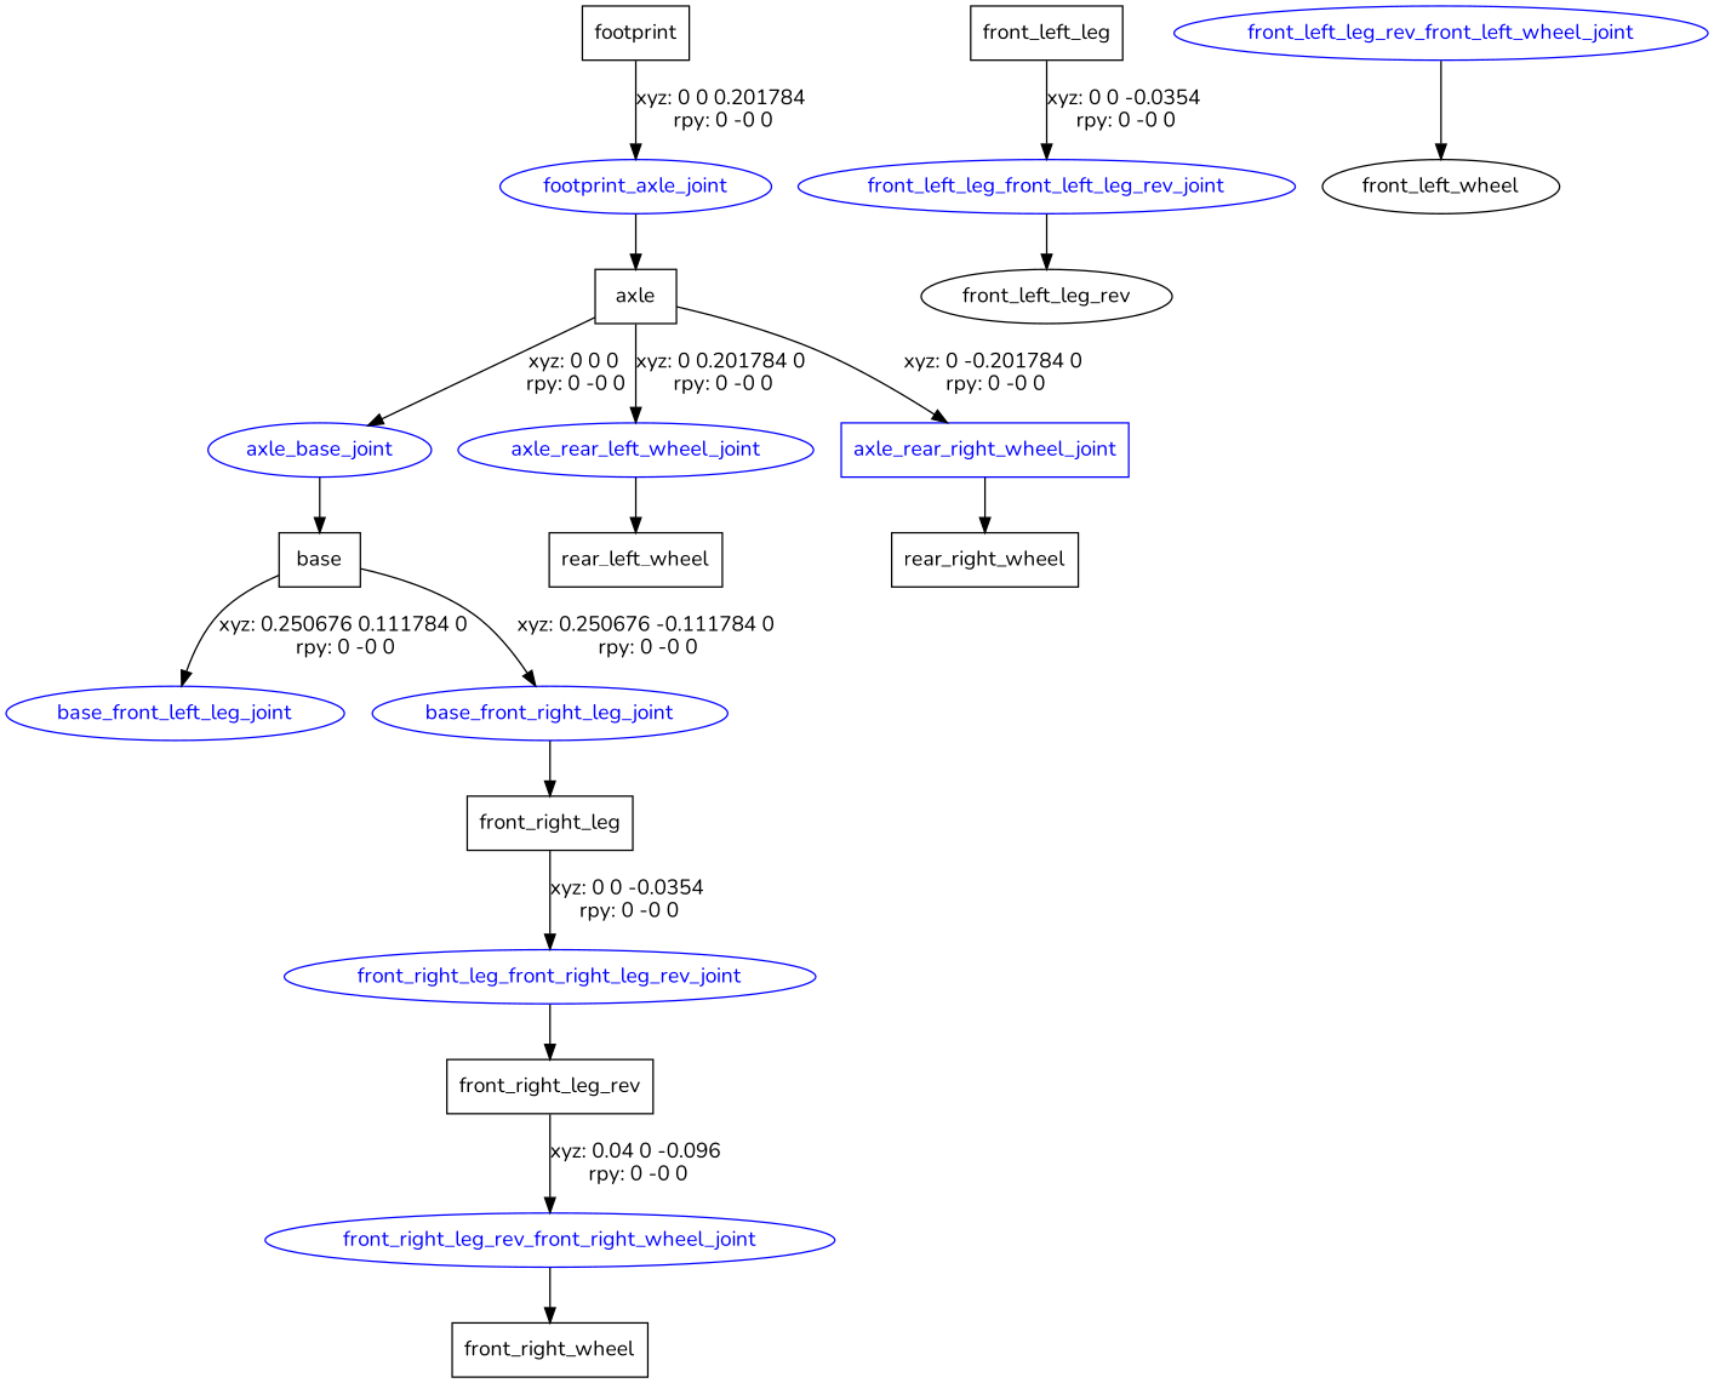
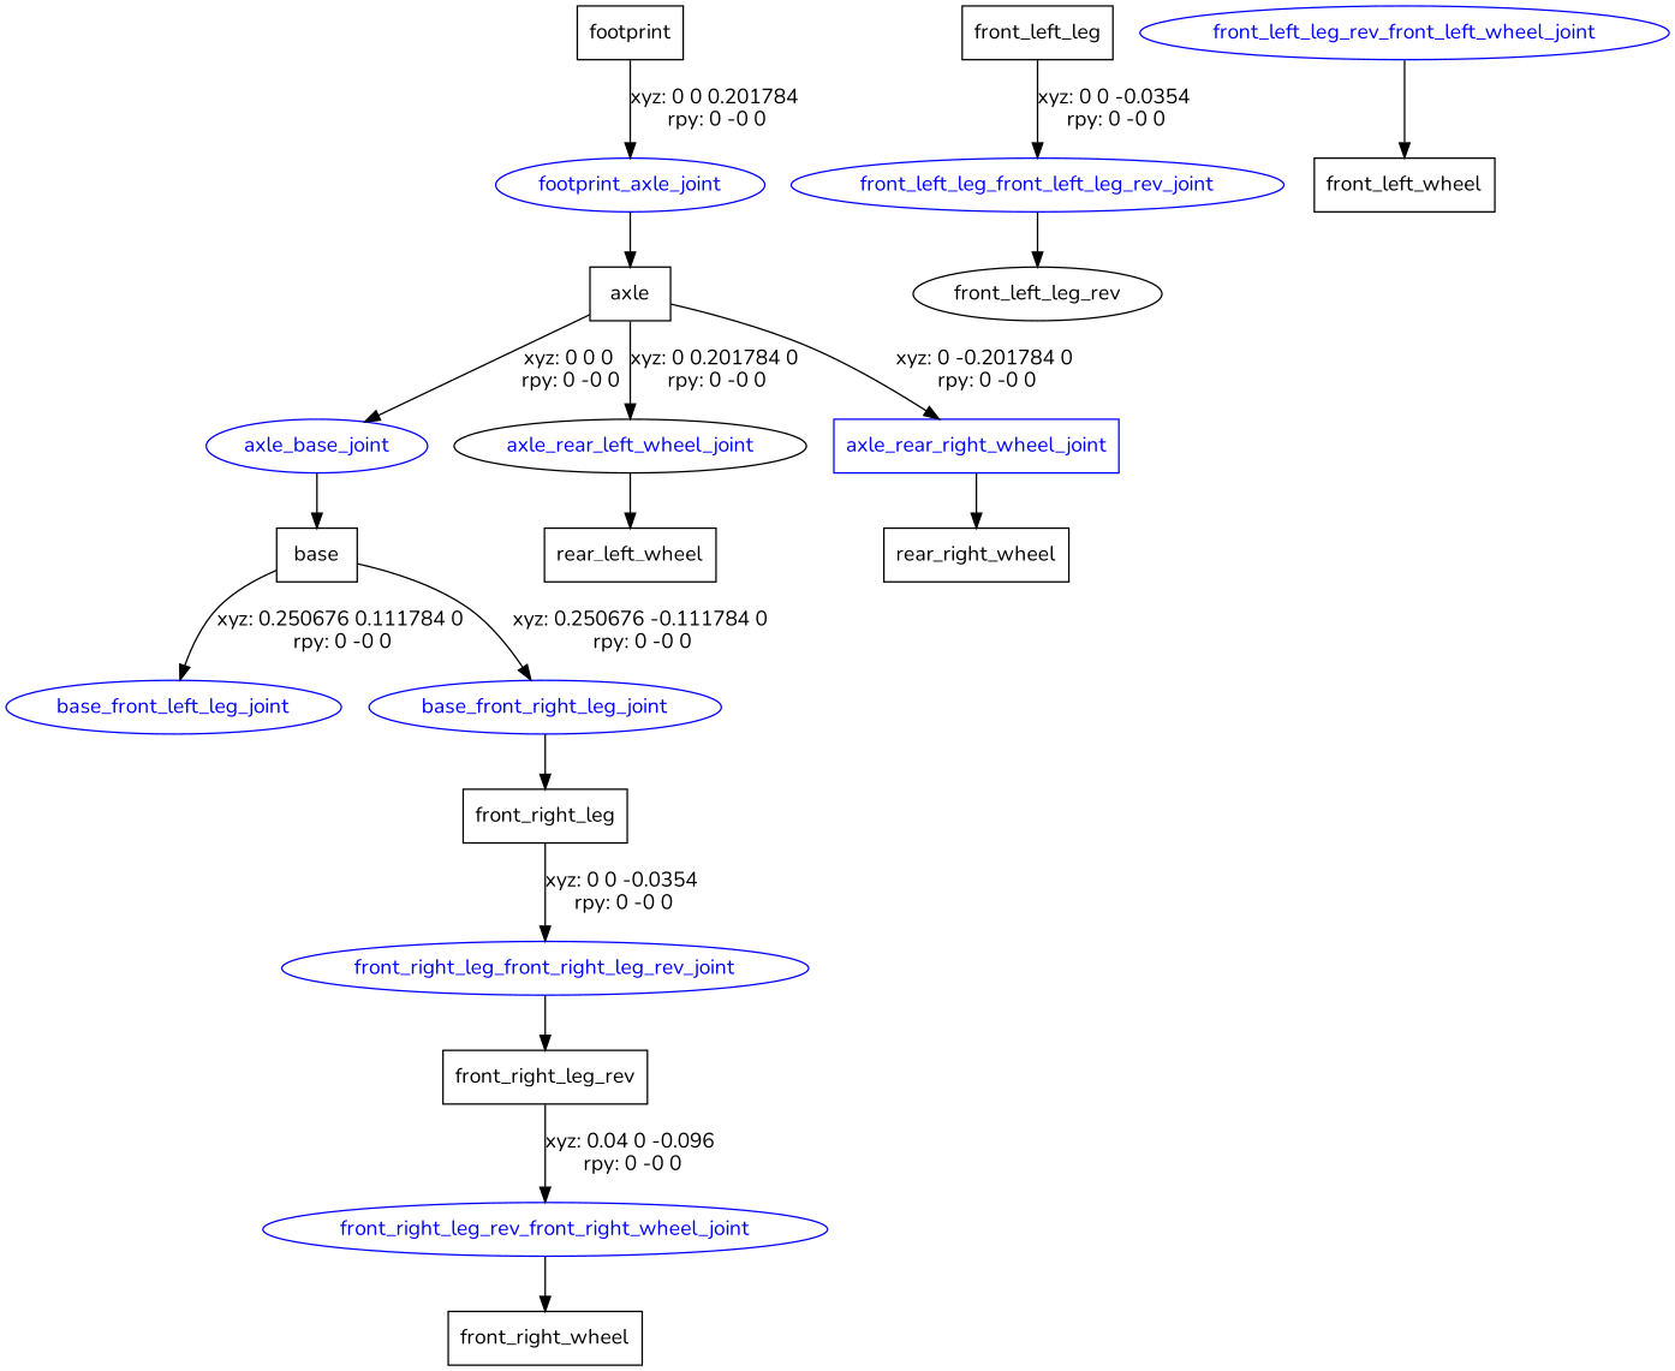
  digraph {
    fontname=Nunito
    node [fontname=Nunito shape=box]
    edge [fontname=Nunito]
    n1 [label=footprint]
    footprint_axle_joint [color=blue fontcolor=blue shape=ellipse]
    n3 [label=axle]
    axle_base_joint [color=blue fontcolor=blue shape=ellipse]
-   axle_rear_left_wheel_joint [color=blue fontcolor=blue shape=ellipse]
+   axle_rear_left_wheel_joint [color=black fontcolor=blue shape=ellipse]
    axle_rear_right_wheel_joint [color=blue fontcolor=blue]
    n7 [label=base]
    n8 [label=rear_left_wheel]
    n9 [label=rear_right_wheel]
    base_front_left_leg_joint [color=blue fontcolor=blue shape=ellipse]
    base_front_right_leg_joint [color=blue fontcolor=blue shape=ellipse]
    n12 [label=front_right_leg]
    n13 [label=front_left_leg]
    front_left_leg_front_left_leg_rev_joint [color=blue fontcolor=blue shape=ellipse]
    n15 [label=front_left_leg_rev shape=ellipse]
    front_left_leg_rev_front_left_wheel_joint [color=blue fontcolor=blue shape=ellipse]
-   n17 [label=front_left_wheel shape=ellipse]
+   n17 [label=front_left_wheel]
    front_right_leg_front_right_leg_rev_joint [color=blue fontcolor=blue shape=ellipse]
    n19 [label=front_right_leg_rev]
    front_right_leg_rev_front_right_wheel_joint [color=blue fontcolor=blue shape=ellipse]
    n21 [label=front_right_wheel]
    n1 -> footprint_axle_joint [label="xyz: 0 0 0.201784 \nrpy: 0 -0 0"]
    footprint_axle_joint -> n3
    n3 -> axle_base_joint [label="xyz: 0 0 0 \nrpy: 0 -0 0"]
    n3 -> axle_rear_left_wheel_joint [label="xyz: 0 0.201784 0 \nrpy: 0 -0 0"]
    n3 -> axle_rear_right_wheel_joint [label="xyz: 0 -0.201784 0 \nrpy: 0 -0 0"]
    axle_base_joint -> n7
    axle_rear_left_wheel_joint -> n8
    axle_rear_right_wheel_joint -> n9
    n7 -> base_front_left_leg_joint [label="xyz: 0.250676 0.111784 0 \nrpy: 0 -0 0"]
    n7 -> base_front_right_leg_joint [label="xyz: 0.250676 -0.111784 0 \nrpy: 0 -0 0"]
    base_front_right_leg_joint -> n12
    n12 -> front_right_leg_front_right_leg_rev_joint [label="xyz: 0 0 -0.0354 \nrpy: 0 -0 0"]
    n13 -> front_left_leg_front_left_leg_rev_joint [label="xyz: 0 0 -0.0354 \nrpy: 0 -0 0"]
    front_left_leg_front_left_leg_rev_joint -> n15
    front_left_leg_rev_front_left_wheel_joint -> n17
    front_right_leg_front_right_leg_rev_joint -> n19
    n19 -> front_right_leg_rev_front_right_wheel_joint [label="xyz: 0.04 0 -0.096 \nrpy: 0 -0 0"]
    front_right_leg_rev_front_right_wheel_joint -> n21
  }
